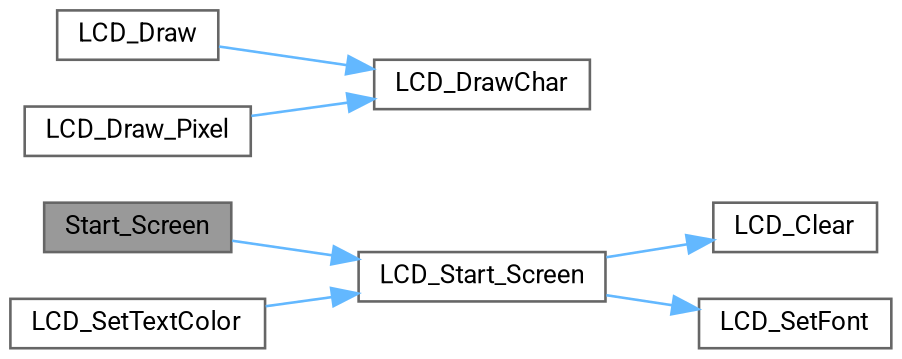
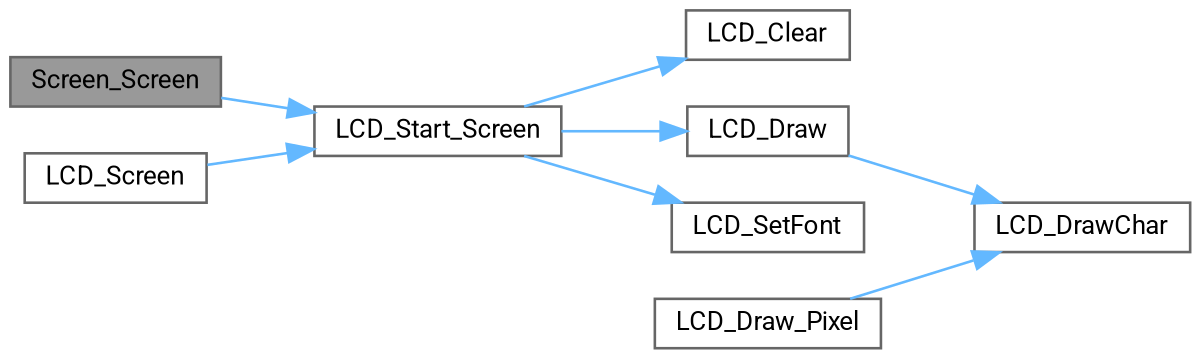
  digraph {
    fontname=Roboto
    rankdir=LR
    node [color=grey40 fillcolor=white fontname=Roboto fontsize=10 shape=box style=filled]
    edge [color=steelblue1 fontname=Roboto fontsize=10 labelfontname=Helvetica labelfontsize=10 style=solid]
-   n1 [color=gray40 fillcolor=grey60 fontcolor=black height=0.2 label=Start_Screen width=0.4]
+   n1 [color=gray40 fillcolor=grey60 fontcolor=black height=0.2 label=Screen_Screen width=0.4]
    n2 [height=0.2 label=LCD_Start_Screen width=0.4]
    n3 [height=0.2 label=LCD_Clear width=0.4]
    n4 [height=0.2 label=LCD_Draw width=0.4]
    n5 [height=0.2 label=LCD_SetFont width=0.4]
    n6 [height=0.2 label=LCD_DrawChar width=0.4]
-   n7 [height=0.2 label=LCD_SetTextColor width=0.4]
+   n7 [height=0.2 label=LCD_Screen width=0.4]
    n8 [height=0.2 label=LCD_Draw_Pixel width=0.4]
    n1 -> n2
    n2 -> n3
+   n2 -> n4
    n2 -> n5
    n4 -> n6
    n7 -> n2
    n8 -> n6
  }
